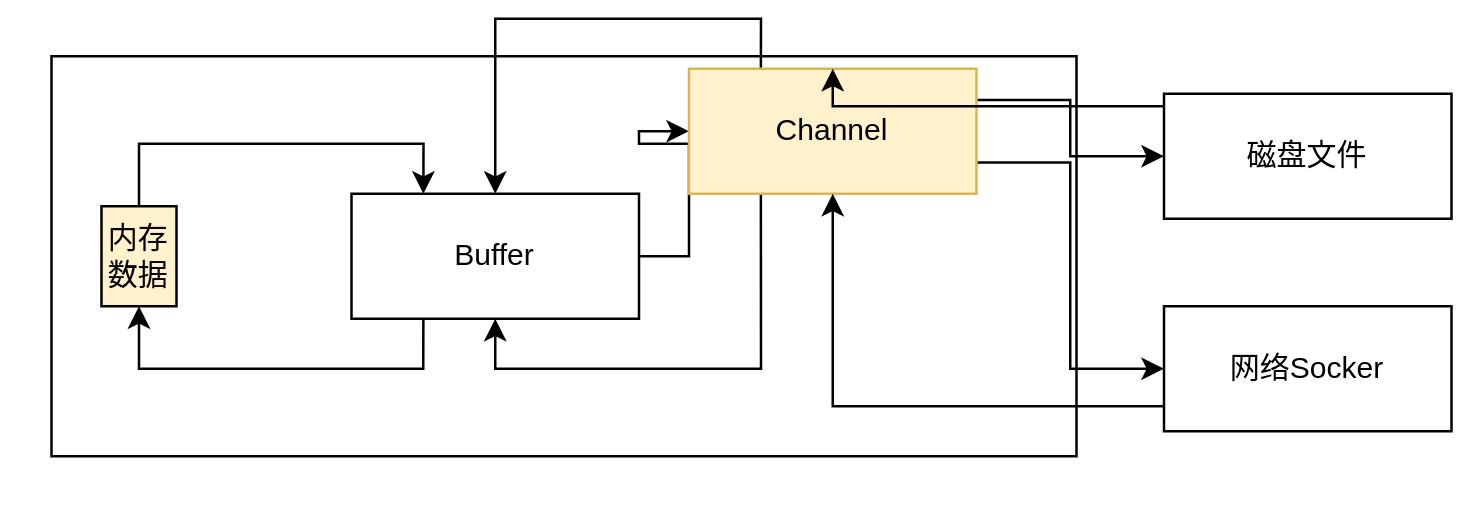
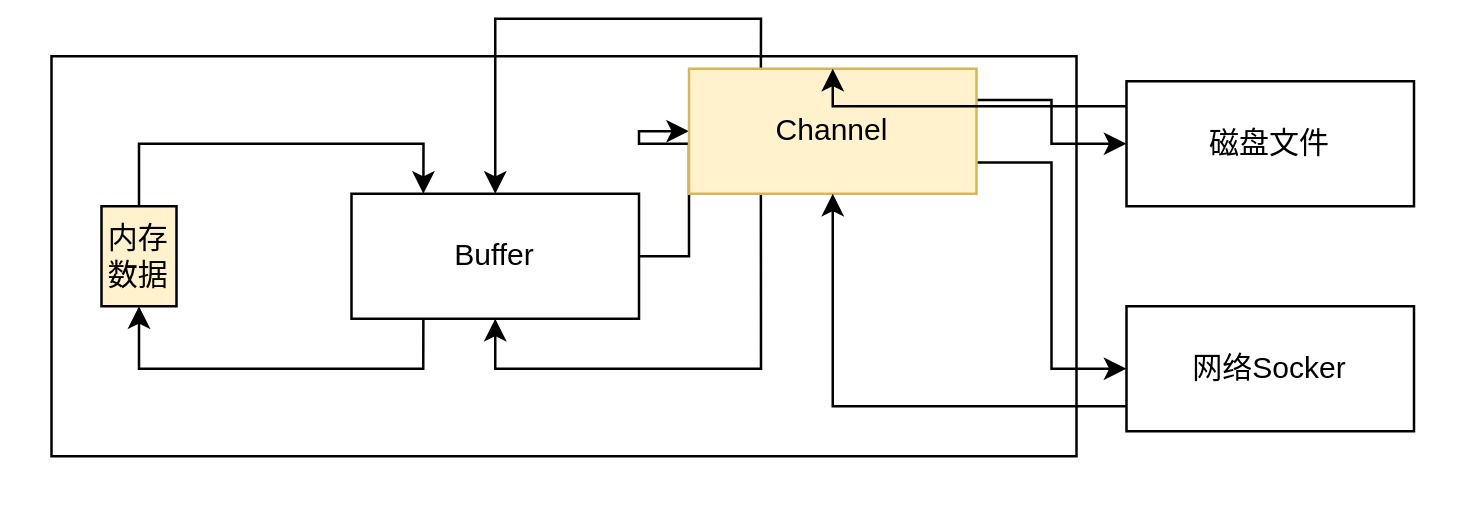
  <mxCell id="0" />
  <mxCell id="1" parent="0" />
  <mxCell id="2" value="" style="rounded=0;whiteSpace=wrap;html=1;" vertex="1" parent="1"><mxGeometry x="20" y="20" width="410" height="160" as="geometry" /></mxCell>
  <mxCell id="3" style="edgeStyle=orthogonalEdgeStyle;rounded=0;orthogonalLoop=1;jettySize=auto;html=1;exitX=0.5;exitY=0;exitDx=0;exitDy=0;entryX=0.25;entryY=0;entryDx=0;entryDy=0;" edge="1" parent="1" source="4" target="7"><mxGeometry relative="1" as="geometry" /></mxCell>
  <mxCell id="4" value="内存数据" style="rounded=0;whiteSpace=wrap;html=1;fillColor=#fff2cc;" vertex="1" parent="1"><mxGeometry x="40" y="80" width="30" height="40" as="geometry" /></mxCell>
  <mxCell id="5" style="edgeStyle=orthogonalEdgeStyle;rounded=0;orthogonalLoop=1;jettySize=auto;html=1;entryX=0;entryY=0.5;entryDx=0;entryDy=0;" edge="1" parent="1" source="7" target="12"><mxGeometry relative="1" as="geometry" /></mxCell>
  <mxCell id="6" style="edgeStyle=orthogonalEdgeStyle;rounded=0;orthogonalLoop=1;jettySize=auto;html=1;exitX=0.25;exitY=1;exitDx=0;exitDy=0;entryX=0.5;entryY=1;entryDx=0;entryDy=0;" edge="1" parent="1" source="7" target="4"><mxGeometry relative="1" as="geometry" /></mxCell>
  <mxCell id="7" value="Buffer" style="rounded=0;whiteSpace=wrap;html=1;" vertex="1" parent="1"><mxGeometry x="140" y="75" width="115" height="50" as="geometry" /></mxCell>
  <mxCell id="8" style="edgeStyle=orthogonalEdgeStyle;rounded=0;orthogonalLoop=1;jettySize=auto;html=1;exitX=1;exitY=0.25;exitDx=0;exitDy=0;entryX=0;entryY=0.5;entryDx=0;entryDy=0;" edge="1" parent="1" source="12" target="14"><mxGeometry relative="1" as="geometry" /></mxCell>
  <mxCell id="9" style="edgeStyle=orthogonalEdgeStyle;rounded=0;orthogonalLoop=1;jettySize=auto;html=1;exitX=1;exitY=0.75;exitDx=0;exitDy=0;entryX=0;entryY=0.5;entryDx=0;entryDy=0;" edge="1" parent="1" source="12" target="16"><mxGeometry relative="1" as="geometry" /></mxCell>
  <mxCell id="10" style="edgeStyle=orthogonalEdgeStyle;rounded=0;orthogonalLoop=1;jettySize=auto;html=1;exitX=0.25;exitY=1;exitDx=0;exitDy=0;entryX=0.5;entryY=1;entryDx=0;entryDy=0;" edge="1" parent="1" source="12" target="7"><mxGeometry relative="1" as="geometry" /></mxCell>
  <mxCell id="11" style="edgeStyle=orthogonalEdgeStyle;rounded=0;orthogonalLoop=1;jettySize=auto;html=1;exitX=0.25;exitY=0;exitDx=0;exitDy=0;entryX=0.5;entryY=0;entryDx=0;entryDy=0;" edge="1" parent="1" source="12" target="7"><mxGeometry relative="1" as="geometry" /></mxCell>
  <mxCell id="12" value="Channel" style="rounded=0;whiteSpace=wrap;html=1;fillColor=#fff2cc;strokeColor=#d6b656;" vertex="1" parent="1"><mxGeometry x="275" y="25" width="115" height="50" as="geometry" /></mxCell>
  <mxCell id="13" style="edgeStyle=orthogonalEdgeStyle;rounded=0;orthogonalLoop=1;jettySize=auto;html=1;entryX=0.5;entryY=0;entryDx=0;entryDy=0;" edge="1" parent="1" source="14" target="12"><mxGeometry relative="1" as="geometry"><Array as="points"><mxPoint x="333" y="40" /></Array></mxGeometry></mxCell>
- <mxCell id="14" value="磁盘文件" style="rounded=0;whiteSpace=wrap;html=1;" vertex="1" parent="1"><mxGeometry x="465" y="35" width="115" height="50" as="geometry" /></mxCell>
+ <mxCell id="14" value="磁盘文件" style="rounded=0;whiteSpace=wrap;html=1;" vertex="1" parent="1"><mxGeometry x="450" y="30" width="115" height="50" as="geometry" /></mxCell>
  <mxCell id="15" style="edgeStyle=orthogonalEdgeStyle;rounded=0;orthogonalLoop=1;jettySize=auto;html=1;entryX=0.5;entryY=1;entryDx=0;entryDy=0;" edge="1" parent="1" source="16" target="12"><mxGeometry relative="1" as="geometry"><Array as="points"><mxPoint x="333" y="160" /></Array></mxGeometry></mxCell>
- <mxCell id="16" value="网络Socker" style="rounded=0;whiteSpace=wrap;html=1;" vertex="1" parent="1"><mxGeometry x="465" y="120" width="115" height="50" as="geometry" /></mxCell>
+ <mxCell id="16" value="网络Socker" style="rounded=0;whiteSpace=wrap;html=1;" vertex="1" parent="1"><mxGeometry x="450" y="120" width="115" height="50" as="geometry" /></mxCell>
